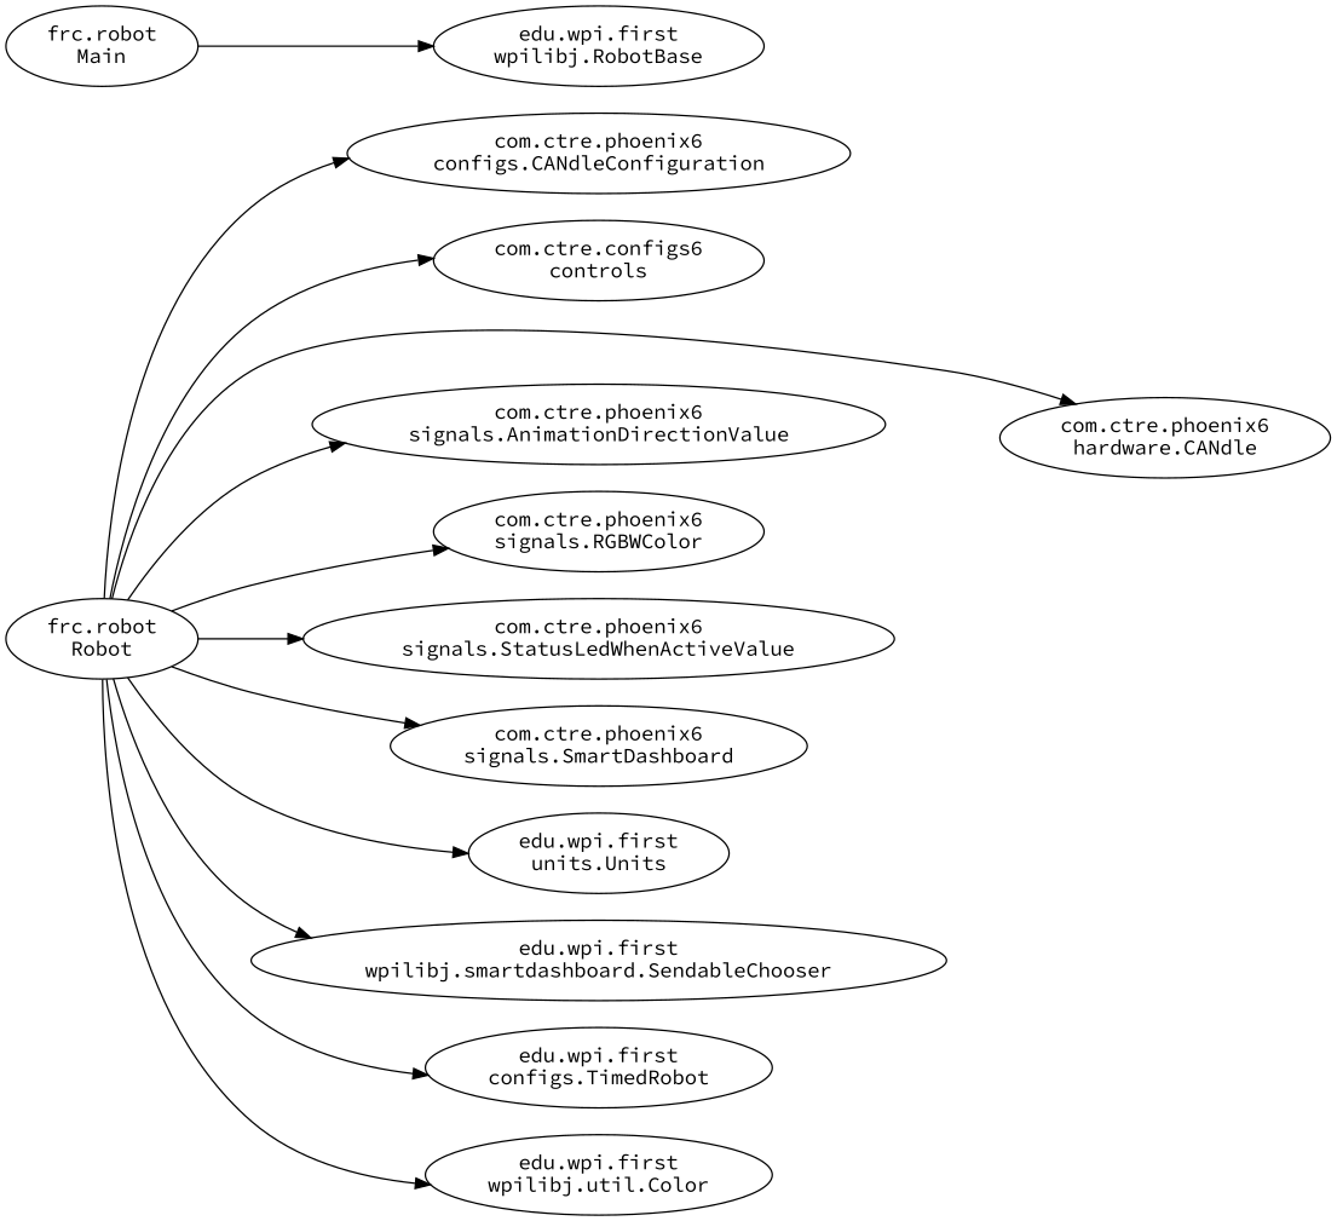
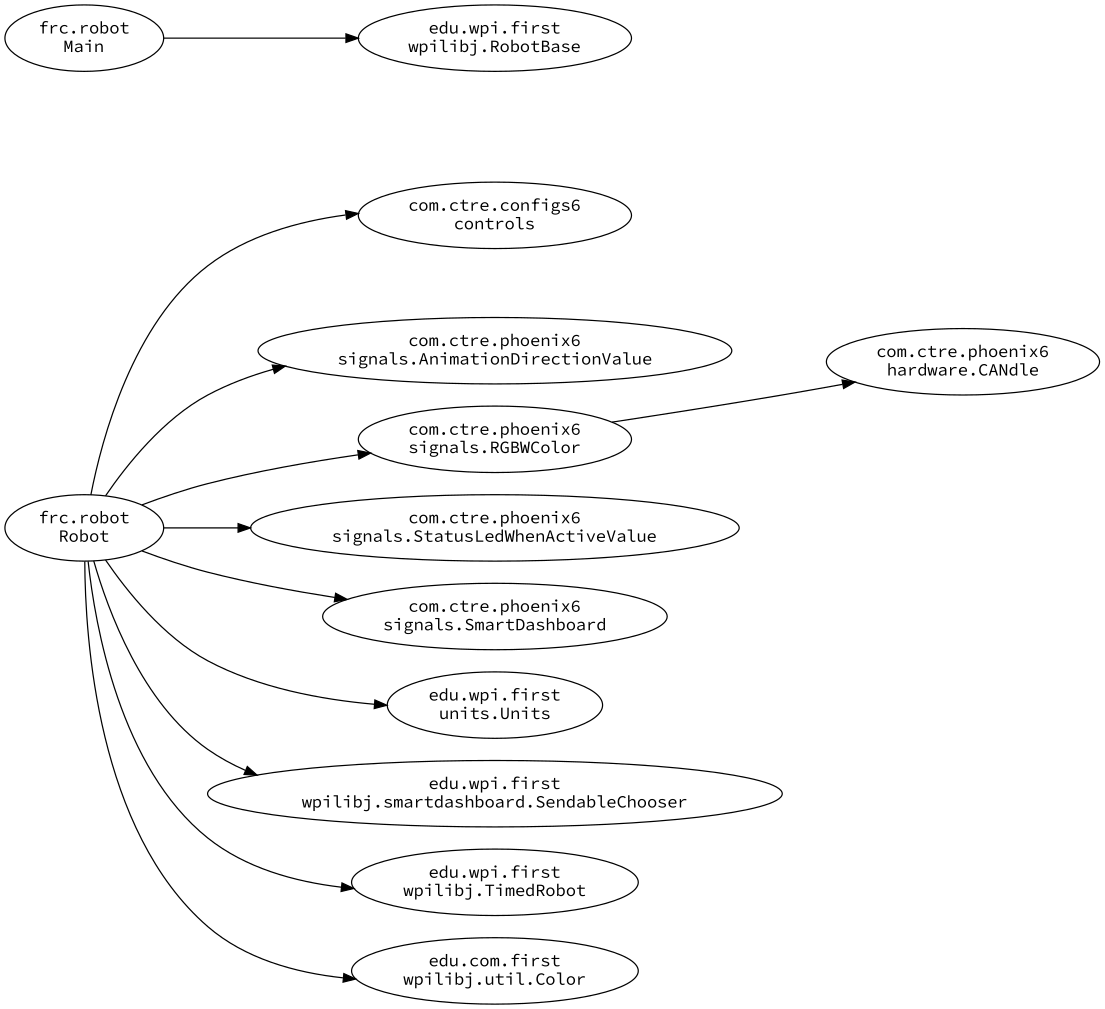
  digraph {
    constraint=false
    fontname="Source Code Pro"
    rankdir=LR
    node [fontname="Source Code Pro"]
    edge [fontname="Source Code Pro"]
-   n1 [label="com.ctre.phoenix6\nconfigs.CANdleConfiguration"]
    n2 [label="com.ctre.configs6\ncontrols"]
    n3 [label="com.ctre.phoenix6\nhardware.CANdle"]
    n4 [label="com.ctre.phoenix6\nsignals.AnimationDirectionValue"]
    n5 [label="com.ctre.phoenix6\nsignals.RGBWColor"]
    n6 [label="com.ctre.phoenix6\nsignals.StatusLedWhenActiveValue"]
    n7 [label="com.ctre.phoenix6\nsignals.SmartDashboard"]
    n8 [label="edu.wpi.first\nunits.Units"]
    n9 [label="edu.wpi.first\nwpilibj.RobotBase"]
    n10 [label="edu.wpi.first\nwpilibj.smartdashboard.SendableChooser"]
-   n11 [label="edu.wpi.first\nconfigs.TimedRobot"]
-   n12 [label="edu.wpi.first\nwpilibj.util.Color"]
+   n11 [label="edu.wpi.first\nwpilibj.TimedRobot"]
+   n12 [label="edu.com.first\nwpilibj.util.Color"]
    n13 [label="frc.robot\nMain"]
    n14 [label="frc.robot\nRobot"]
    n13 -> n9
-   n14 -> n1
    n14 -> n2
-   n14 -> n3
+   n5 -> n3
    n14 -> n4
    n14 -> n5
    n14 -> n6
    n14 -> n7
    n14 -> n8
    n14 -> n10
    n14 -> n11
    n14 -> n12
  }
